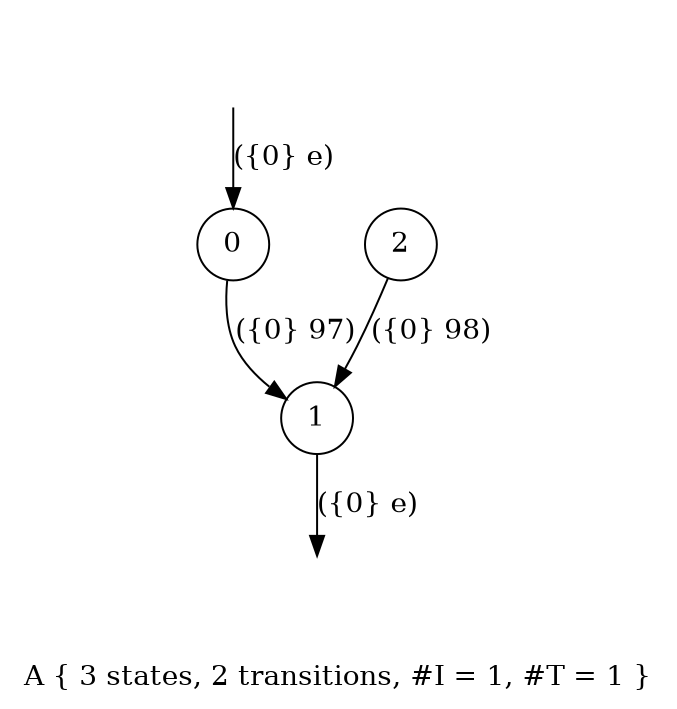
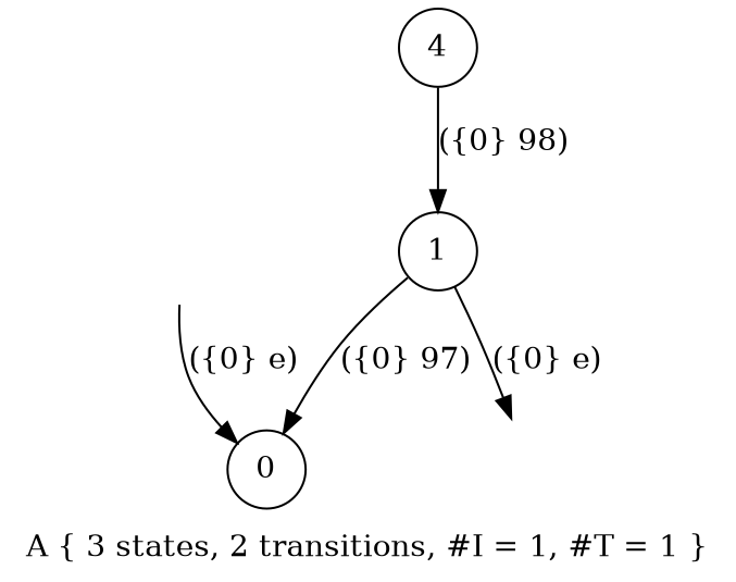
  digraph {
    label="A { 3 states, 2 transitions, #I = 1, #T = 1 }"
    node [shape=circle]
    A1 [height=.01 style=invis width=.01]
    n2 [label=0]
    n3 [label=1]
    A3 [height=.01 style=invis width=.01]
-   n5 [label=2]
+   n5 [label=4]
    A1 -> n2 [label="({0} e)"]
-   n2 -> n3 [label="({0} 97)"]
+   n3 -> n2 [label="({0} 97)"]
    n3 -> A3 [label="({0} e)"]
    n5 -> n3 [label="({0} 98)"]
  }
